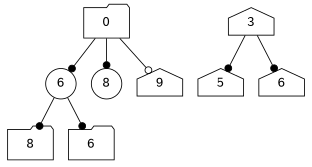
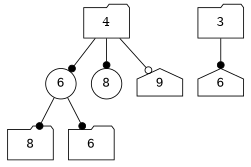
  digraph {
    ordering=out
    node [shape=house]
    edge [arrowhead=dot]
-   n1 [label=0 nodetype=marked shape=folder]
+   n1 [label=4 nodetype=marked shape=folder]
    n2 [label=6 shape=circle]
    n3 [label=8 shape=circle]
    n4 [label=9]
    n5 [label=8 shape=folder]
    n6 [label=6 shape=folder]
-   n7 [label=3 nodetype=marked]
-   n8 [label=5]
+   n7 [label=3 nodetype=marked shape=folder]
    n9 [label=6]
    n1 -> n2
    n1 -> n3
    n1 -> n4 [arrowhead=odot]
    n2 -> n5
    n2 -> n6
-   n7 -> n8
    n7 -> n9
  }
